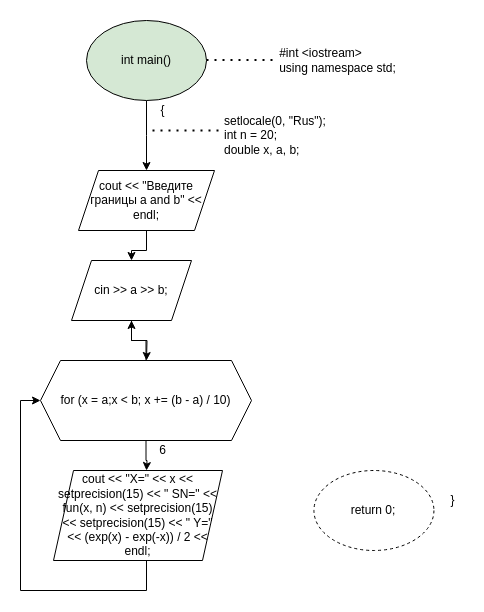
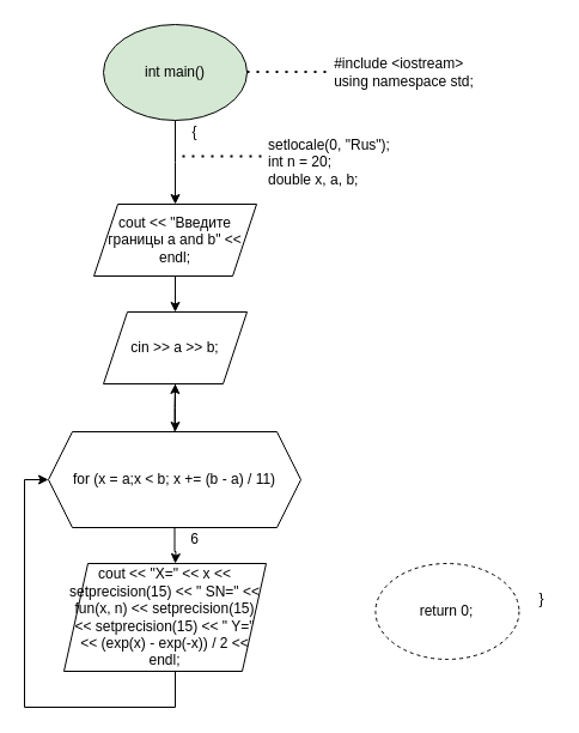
  <mxCell id="0" />
  <mxCell id="1" parent="0" />
  <mxCell id="2" style="edgeStyle=orthogonalEdgeStyle;rounded=0;orthogonalLoop=1;jettySize=auto;html=1;" parent="1" source="3" edge="1"><mxGeometry relative="1" as="geometry"><mxPoint x="146" y="170" as="targetPoint" /></mxGeometry></mxCell>
  <mxCell id="3" value="int main()" style="ellipse;whiteSpace=wrap;html=1;fillColor=#d5e8d4;" parent="1" vertex="1"><mxGeometry x="86" y="20" width="120" height="80" as="geometry" /></mxCell>
  <mxCell id="4" value="" style="endArrow=none;dashed=1;html=1;dashPattern=1 3;strokeWidth=2;" parent="1" edge="1"><mxGeometry width="50" height="50" relative="1" as="geometry"><mxPoint x="152" y="130" as="sourcePoint" /><mxPoint x="222" y="130" as="targetPoint" /></mxGeometry></mxCell>
  <mxCell id="5" value="" style="endArrow=none;dashed=1;html=1;dashPattern=1 3;strokeWidth=2;" parent="1" edge="1"><mxGeometry width="50" height="50" relative="1" as="geometry"><mxPoint x="206" y="59.5" as="sourcePoint" /><mxPoint x="276" y="59.5" as="targetPoint" /></mxGeometry></mxCell>
- <mxCell id="6" value="&lt;div style=&quot;text-align: left&quot;&gt;&lt;span&gt;#int &amp;lt;iostream&amp;gt;&lt;/span&gt;&lt;/div&gt;&lt;div style=&quot;text-align: left&quot;&gt;&lt;span&gt;using namespace std;&lt;/span&gt;&lt;/div&gt;" style="text;html=1;align=center;verticalAlign=middle;resizable=0;points=[];autosize=1;" parent="1" vertex="1"><mxGeometry x="272" y="45" width="130" height="30" as="geometry" /></mxCell>
+ <mxCell id="6" value="&lt;div style=&quot;text-align: left&quot;&gt;&lt;span&gt;#include &amp;lt;iostream&amp;gt;&lt;/span&gt;&lt;/div&gt;&lt;div style=&quot;text-align: left&quot;&gt;&lt;span&gt;using namespace std;&lt;/span&gt;&lt;/div&gt;" style="text;html=1;align=center;verticalAlign=middle;resizable=0;points=[];autosize=1;" parent="1" vertex="1"><mxGeometry x="272" y="45" width="130" height="30" as="geometry" /></mxCell>
  <mxCell id="7" value="&lt;div&gt;setlocale(0, &quot;Rus&quot;);&lt;/div&gt;&lt;div&gt;&lt;span&gt;&#09;&lt;/span&gt;int n = 20;&lt;/div&gt;&lt;div&gt;&lt;span&gt;&#09;&lt;/span&gt;double x, a, b;&lt;/div&gt;" style="text;html=1;align=left;verticalAlign=middle;resizable=0;points=[];autosize=1;" parent="1" vertex="1"><mxGeometry x="222" y="110" width="120" height="50" as="geometry" /></mxCell>
  <mxCell id="8" style="edgeStyle=orthogonalEdgeStyle;rounded=0;orthogonalLoop=1;jettySize=auto;html=1;" parent="1" source="9" target="11" edge="1"><mxGeometry relative="1" as="geometry"><mxPoint x="146" y="270" as="targetPoint" /></mxGeometry></mxCell>
  <mxCell id="9" value="cout &amp;lt;&amp;lt; &quot;Введите границы a and b&quot; &amp;lt;&amp;lt; endl;" style="shape=parallelogram;perimeter=parallelogramPerimeter;whiteSpace=wrap;html=1;fixedSize=1;" parent="1" vertex="1"><mxGeometry x="78" y="170" width="136" height="60" as="geometry" /></mxCell>
  <mxCell id="10" style="edgeStyle=orthogonalEdgeStyle;rounded=0;orthogonalLoop=1;jettySize=auto;html=1;" parent="1" source="11" edge="1"><mxGeometry relative="1" as="geometry"><mxPoint x="146" y="360" as="targetPoint" /></mxGeometry></mxCell>
- <mxCell id="11" value="cin &amp;gt;&amp;gt; a &amp;gt;&amp;gt; b;" style="shape=parallelogram;perimeter=parallelogramPerimeter;whiteSpace=wrap;html=1;fixedSize=1;" parent="1" vertex="1"><mxGeometry x="71" y="260" width="120" height="60" as="geometry" /></mxCell>
+ <mxCell id="11" value="cin &amp;gt;&amp;gt; a &amp;gt;&amp;gt; b;" style="shape=parallelogram;perimeter=parallelogramPerimeter;whiteSpace=wrap;html=1;fixedSize=1;" parent="1" vertex="1"><mxGeometry x="86" y="260" width="120" height="60" as="geometry" /></mxCell>
  <mxCell id="12" value="{" style="text;html=1;align=center;verticalAlign=middle;resizable=0;points=[];autosize=1;" parent="1" vertex="1"><mxGeometry x="152" y="100" width="20" height="20" as="geometry" /></mxCell>
  <mxCell id="13" style="edgeStyle=orthogonalEdgeStyle;rounded=0;orthogonalLoop=1;jettySize=auto;html=1;" parent="1" source="15" edge="1"><mxGeometry relative="1" as="geometry"><mxPoint x="146" y="470" as="targetPoint" /></mxGeometry></mxCell>
  <mxCell id="14" style="edgeStyle=orthogonalEdgeStyle;rounded=0;orthogonalLoop=1;jettySize=auto;html=1;" parent="1" source="15" target="11" edge="1"><mxGeometry relative="1" as="geometry"><mxPoint x="373.429" y="490" as="targetPoint" /></mxGeometry></mxCell>
- <mxCell id="15" value="for (x = a;x &amp;lt; b; x += (b - a) / 10)" style="shape=hexagon;perimeter=hexagonPerimeter2;whiteSpace=wrap;html=1;fixedSize=1;" parent="1" vertex="1"><mxGeometry x="40" y="360" width="211" height="80" as="geometry" /></mxCell>
+ <mxCell id="15" value="for (x = a;x &amp;lt; b; x += (b - a) / 11)" style="shape=hexagon;perimeter=hexagonPerimeter2;whiteSpace=wrap;html=1;fixedSize=1;" parent="1" vertex="1"><mxGeometry x="40" y="360" width="211" height="80" as="geometry" /></mxCell>
  <mxCell id="16" style="edgeStyle=orthogonalEdgeStyle;rounded=0;orthogonalLoop=1;jettySize=auto;html=1;entryX=0;entryY=0.5;entryDx=0;entryDy=0;" parent="1" source="17" target="15" edge="1"><mxGeometry relative="1" as="geometry"><Array as="points"><mxPoint x="146" y="590" /><mxPoint x="20" y="590" /><mxPoint x="20" y="400" /></Array></mxGeometry></mxCell>
  <mxCell id="17" value="cout &amp;lt;&amp;lt; &quot;X=&quot; &amp;lt;&amp;lt; x &amp;lt;&amp;lt; setprecision(15) &amp;lt;&amp;lt; &quot; SN=&quot; &amp;lt;&amp;lt; fun(x, n) &amp;lt;&amp;lt; setprecision(15) &amp;lt;&amp;lt; setprecision(15) &amp;lt;&amp;lt; &quot; Y=&quot; &amp;lt;&amp;lt; (exp(x) - exp(-x)) / 2 &amp;lt;&amp;lt; endl;" style="shape=parallelogram;perimeter=parallelogramPerimeter;whiteSpace=wrap;html=1;fixedSize=1;" parent="1" vertex="1"><mxGeometry x="53" y="470" width="169" height="90" as="geometry" /></mxCell>
  <mxCell id="18" value="6" style="text;html=1;align=center;verticalAlign=middle;resizable=0;points=[];autosize=1;" parent="1" vertex="1"><mxGeometry x="152" y="440" width="20" height="20" as="geometry" /></mxCell>
  <mxCell id="19" value="return 0;" style="ellipse;whiteSpace=wrap;html=1;dashed=1;" parent="1" vertex="1"><mxGeometry x="313.429" y="470" width="120" height="80" as="geometry" /></mxCell>
  <mxCell id="20" value="}" style="text;html=1;align=center;verticalAlign=middle;resizable=0;points=[];autosize=1;" parent="1" vertex="1"><mxGeometry x="442" y="490" width="20" height="20" as="geometry" /></mxCell>
